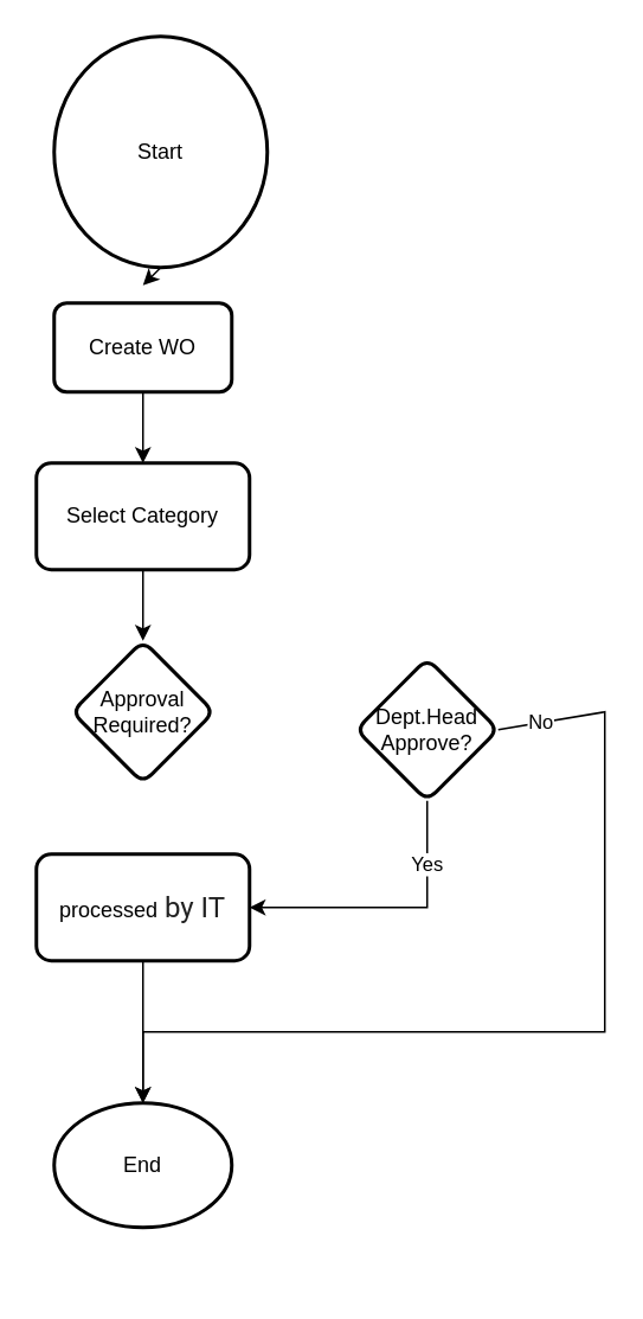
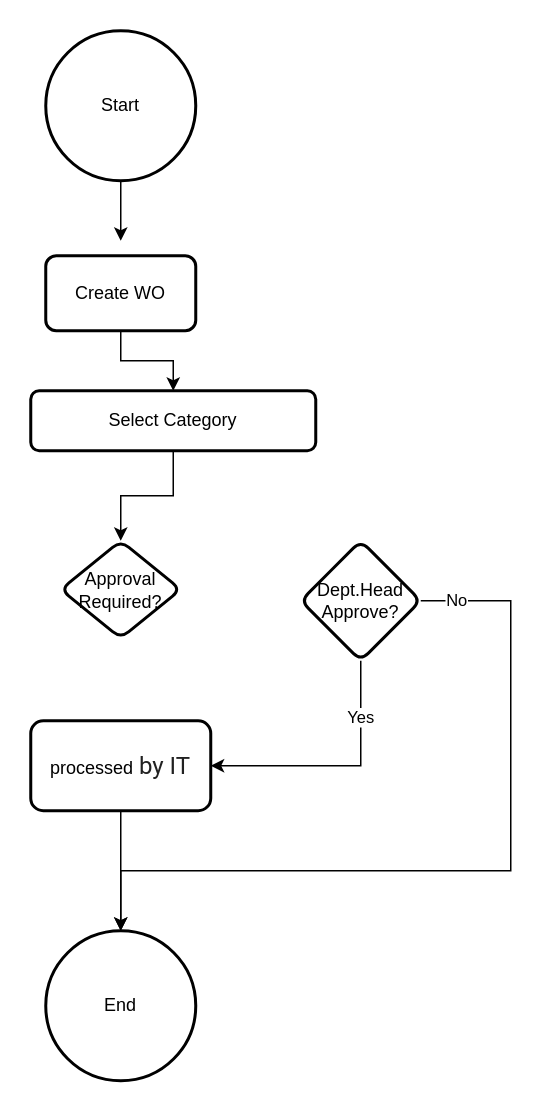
  <mxCell id="0" />
  <mxCell id="1" parent="0" />
- <mxCell id="2" value="Start" style="strokeWidth=2;html=1;shape=mxgraph.flowchart.start_2;whiteSpace=wrap;" vertex="1" parent="1"><mxGeometry x="30" y="20" width="120" height="130" as="geometry" /></mxCell>
- <mxCell id="3" value="End" style="strokeWidth=2;html=1;shape=mxgraph.flowchart.start_2;whiteSpace=wrap;" vertex="1" parent="1"><mxGeometry x="30" y="620" width="100" height="70" as="geometry" /></mxCell>
+ <mxCell id="2" value="Start" style="strokeWidth=2;html=1;shape=mxgraph.flowchart.start_2;whiteSpace=wrap;" vertex="1" parent="1"><mxGeometry x="30" y="20" width="100" height="100" as="geometry" /></mxCell>
+ <mxCell id="3" value="End" style="strokeWidth=2;html=1;shape=mxgraph.flowchart.start_2;whiteSpace=wrap;" vertex="1" parent="1"><mxGeometry x="30" y="620" width="100" height="100" as="geometry" /></mxCell>
  <mxCell id="4" value="" style="endArrow=classic;html=1;rounded=0;exitX=0.5;exitY=1;exitDx=0;exitDy=0;exitPerimeter=0;" edge="1" parent="1" source="2"><mxGeometry width="50" height="50" relative="1" as="geometry"><mxPoint x="250" y="260" as="sourcePoint" /><mxPoint x="80" y="160" as="targetPoint" /></mxGeometry></mxCell>
  <mxCell id="5" value="" style="edgeStyle=orthogonalEdgeStyle;rounded=0;orthogonalLoop=1;jettySize=auto;html=1;" edge="1" parent="1" source="6" target="8"><mxGeometry relative="1" as="geometry" /></mxCell>
  <mxCell id="6" value="Create WO" style="rounded=1;whiteSpace=wrap;html=1;absoluteArcSize=1;arcSize=14;strokeWidth=2;" vertex="1" parent="1"><mxGeometry x="30" y="170" width="100" height="50" as="geometry" /></mxCell>
  <mxCell id="7" value="" style="edgeStyle=orthogonalEdgeStyle;rounded=0;orthogonalLoop=1;jettySize=auto;html=1;" edge="1" parent="1" source="8" target="9"><mxGeometry relative="1" as="geometry" /></mxCell>
- <mxCell id="8" value="Select Category" style="whiteSpace=wrap;html=1;rounded=1;arcSize=14;strokeWidth=2;" vertex="1" parent="1"><mxGeometry x="20" y="260" width="120" height="60" as="geometry" /></mxCell>
- <mxCell id="9" value="Approval Required?" style="rhombus;whiteSpace=wrap;html=1;rounded=1;arcSize=14;strokeWidth=2;" vertex="1" parent="1"><mxGeometry x="40" y="360" width="80" height="80" as="geometry" /></mxCell>
- <mxCell id="10" value="Dept.Head Approve?" style="rhombus;whiteSpace=wrap;html=1;rounded=1;arcSize=14;strokeWidth=2;" vertex="1" parent="1"><mxGeometry x="200" y="370" width="80" height="80" as="geometry" /></mxCell>
+ <mxCell id="8" value="Select Category" style="whiteSpace=wrap;html=1;rounded=1;arcSize=14;strokeWidth=2;" vertex="1" parent="1"><mxGeometry x="20" y="260" width="190" height="40" as="geometry" /></mxCell>
+ <mxCell id="9" value="Approval Required?" style="rhombus;whiteSpace=wrap;html=1;rounded=1;arcSize=14;strokeWidth=2;" vertex="1" parent="1"><mxGeometry x="40" y="360" width="80" height="65" as="geometry" /></mxCell>
+ <mxCell id="10" value="Dept.Head Approve?" style="rhombus;whiteSpace=wrap;html=1;rounded=1;arcSize=14;strokeWidth=2;" vertex="1" parent="1"><mxGeometry x="200" y="360" width="80" height="80" as="geometry" /></mxCell>
  <mxCell id="11" value="No" style="endArrow=classic;html=1;rounded=0;exitX=1;exitY=0.5;exitDx=0;exitDy=0;entryX=0.5;entryY=0;entryDx=0;entryDy=0;entryPerimeter=0;" edge="1" parent="1" source="10" target="3"><mxGeometry x="-0.91" width="50" height="50" relative="1" as="geometry"><mxPoint x="250" y="390" as="sourcePoint" /><mxPoint x="300" y="340" as="targetPoint" /><Array as="points"><mxPoint x="340" y="400" /><mxPoint x="340" y="580" /><mxPoint x="80" y="580" /></Array><mxPoint as="offset" /></mxGeometry></mxCell>
  <mxCell id="12" value="&lt;div style=&quot;text-align: center;&quot;&gt;&lt;span style=&quot;background-color: rgb(255, 255, 255); text-align: left;&quot;&gt;processed&lt;/span&gt;&lt;span style=&quot;background-color: rgb(255, 255, 255); color: rgba(0, 0, 0, 0.87); font-family: Roboto, RobotoDraft, Helvetica, Arial, sans-serif; font-size: medium; text-align: left;&quot;&gt;&amp;nbsp;by IT&lt;/span&gt;&lt;/div&gt;" style="whiteSpace=wrap;html=1;rounded=1;arcSize=14;strokeWidth=2;" vertex="1" parent="1"><mxGeometry x="20" y="480" width="120" height="60" as="geometry" /></mxCell>
  <mxCell id="13" value="Yes" style="endArrow=classic;html=1;rounded=0;exitX=0.5;exitY=1;exitDx=0;exitDy=0;entryX=1;entryY=0.5;entryDx=0;entryDy=0;" edge="1" parent="1" source="10" target="12"><mxGeometry x="-0.556" width="50" height="50" relative="1" as="geometry"><mxPoint x="250" y="490" as="sourcePoint" /><mxPoint x="300" y="440" as="targetPoint" /><Array as="points"><mxPoint x="240" y="510" /></Array><mxPoint as="offset" /></mxGeometry></mxCell>
  <mxCell id="14" value="" style="endArrow=classic;html=1;rounded=0;exitX=0.5;exitY=1;exitDx=0;exitDy=0;entryX=0.5;entryY=0;entryDx=0;entryDy=0;entryPerimeter=0;" edge="1" parent="1" source="12" target="3"><mxGeometry width="50" height="50" relative="1" as="geometry"><mxPoint x="250" y="490" as="sourcePoint" /><mxPoint x="300" y="440" as="targetPoint" /></mxGeometry></mxCell>
